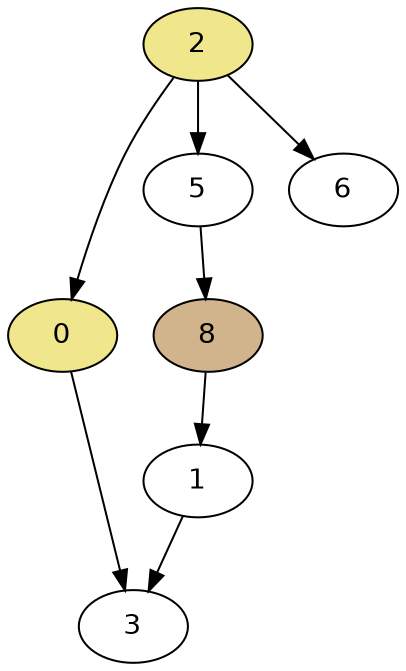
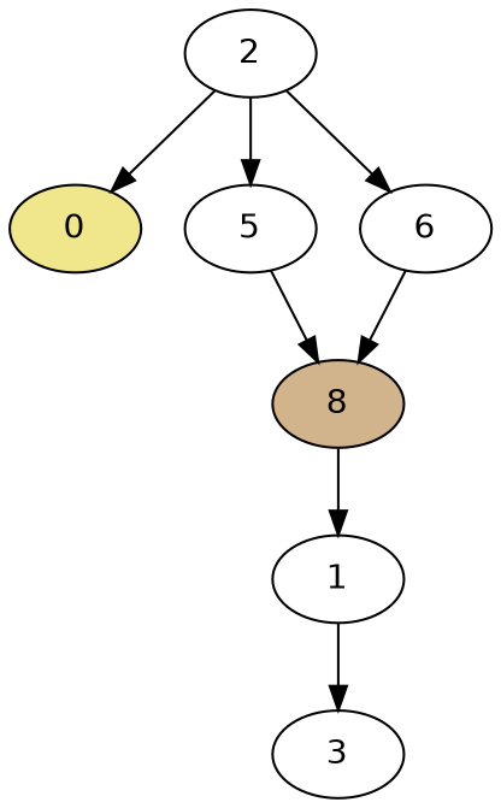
  digraph {
    fontname="DejaVu Sans"
    node [Weight=70 fillcolor=white fontname="DejaVu Sans" style=filled]
    edge [Weight=2 fontname="DejaVu Sans"]
    0 [Weight=21 fillcolor=khaki]
    3 [Weight=14]
-   2 [fillcolor=khaki]
+   2
    5
    6 [Weight=56]
    n6 [fillcolor=tan label=8]
    1
-   0 -> 3
    2 -> 0
    2 -> 5 [Weight=7]
    2 -> 6 [Weight=5]
    5 -> n6 [Weight=4]
+   6 -> n6 [Weight=4]
    n6 -> 1 [Weight=8]
    1 -> 3 [Weight=5]
  }
